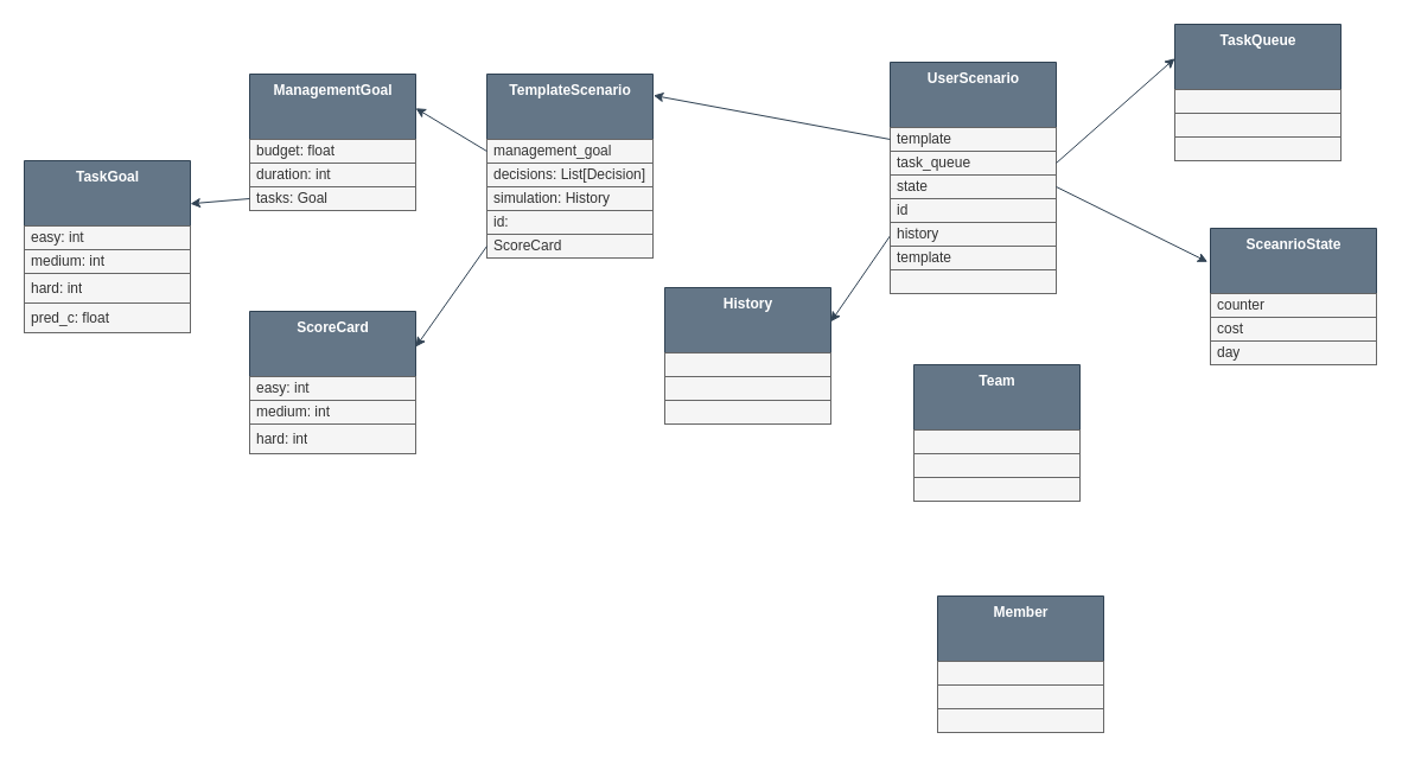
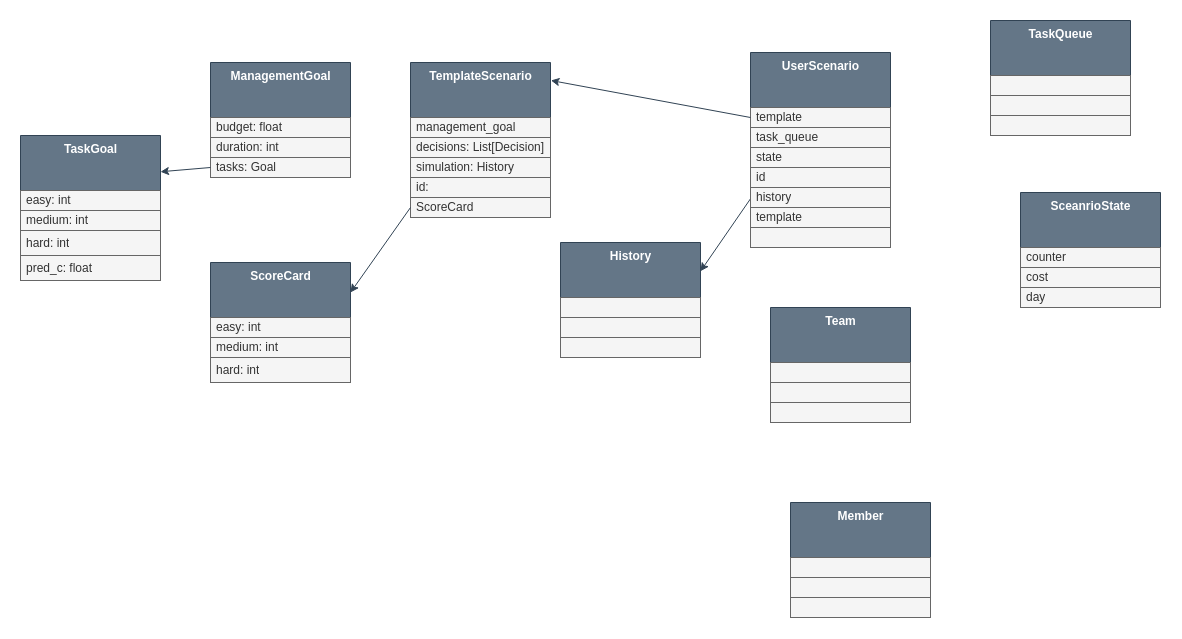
  <mxCell id="0" />
  <mxCell id="1" parent="0" />
  <mxCell id="2" value="&lt;b&gt;TemplateScenario&lt;/b&gt;" style="swimlane;fontStyle=0;align=center;verticalAlign=top;childLayout=stackLayout;horizontal=1;startSize=55;horizontalStack=0;resizeParent=1;resizeParentMax=0;resizeLast=0;collapsible=0;marginBottom=0;html=1;fillColor=#647687;strokeColor=#314354;fontColor=#ffffff;" parent="1" vertex="1"><mxGeometry x="410" y="62" width="140" height="155" as="geometry" /></mxCell>
  <mxCell id="3" value="management_goal" style="text;html=1;strokeColor=#666666;fillColor=#f5f5f5;align=left;verticalAlign=middle;spacingLeft=4;spacingRight=4;overflow=hidden;rotatable=0;points=[[0,0.5],[1,0.5]];portConstraint=eastwest;fontColor=#333333;" parent="2" vertex="1"><mxGeometry y="55" width="140" height="20" as="geometry" /></mxCell>
  <mxCell id="4" value="decisions: List[Decision]" style="text;html=1;strokeColor=#666666;fillColor=#f5f5f5;align=left;verticalAlign=middle;spacingLeft=4;spacingRight=4;overflow=hidden;rotatable=0;points=[[0,0.5],[1,0.5]];portConstraint=eastwest;fontColor=#333333;" parent="2" vertex="1"><mxGeometry y="75" width="140" height="20" as="geometry" /></mxCell>
  <mxCell id="5" value="simulation: History" style="text;html=1;strokeColor=#666666;fillColor=#f5f5f5;align=left;verticalAlign=middle;spacingLeft=4;spacingRight=4;overflow=hidden;rotatable=0;points=[[0,0.5],[1,0.5]];portConstraint=eastwest;fontColor=#333333;" parent="2" vertex="1"><mxGeometry y="95" width="140" height="20" as="geometry" /></mxCell>
  <mxCell id="6" value="id:&amp;nbsp;" style="text;html=1;strokeColor=#666666;fillColor=#f5f5f5;align=left;verticalAlign=middle;spacingLeft=4;spacingRight=4;overflow=hidden;rotatable=0;points=[[0,0.5],[1,0.5]];portConstraint=eastwest;fontColor=#333333;" parent="2" vertex="1"><mxGeometry y="115" width="140" height="20" as="geometry" /></mxCell>
  <mxCell id="7" value="ScoreCard" style="text;html=1;strokeColor=#666666;fillColor=#f5f5f5;align=left;verticalAlign=middle;spacingLeft=4;spacingRight=4;overflow=hidden;rotatable=0;points=[[0,0.5],[1,0.5]];portConstraint=eastwest;fontColor=#333333;" parent="2" vertex="1"><mxGeometry y="135" width="140" height="20" as="geometry" /></mxCell>
  <mxCell id="8" style="edgeStyle=none;html=1;exitX=0;exitY=0.75;exitDx=0;exitDy=0;entryX=1;entryY=0.25;entryDx=0;entryDy=0;fontColor=#000000;fillColor=#647687;strokeColor=#314354;" parent="1" source="9" target="44" edge="1"><mxGeometry relative="1" as="geometry" /></mxCell>
  <mxCell id="9" value="&lt;b&gt;UserScenario&lt;/b&gt;" style="swimlane;fontStyle=0;align=center;verticalAlign=top;childLayout=stackLayout;horizontal=1;startSize=55;horizontalStack=0;resizeParent=1;resizeParentMax=0;resizeLast=0;collapsible=0;marginBottom=0;html=1;fillColor=#647687;strokeColor=#314354;fontColor=#ffffff;" parent="1" vertex="1"><mxGeometry x="750" y="52" width="140" height="195" as="geometry" /></mxCell>
  <mxCell id="10" value="template" style="text;html=1;strokeColor=#666666;fillColor=#f5f5f5;align=left;verticalAlign=middle;spacingLeft=4;spacingRight=4;overflow=hidden;rotatable=0;points=[[0,0.5],[1,0.5]];portConstraint=eastwest;fontColor=#333333;" parent="9" vertex="1"><mxGeometry y="55" width="140" height="20" as="geometry" /></mxCell>
  <mxCell id="11" value="task_queue" style="text;html=1;strokeColor=#666666;fillColor=#f5f5f5;align=left;verticalAlign=middle;spacingLeft=4;spacingRight=4;overflow=hidden;rotatable=0;points=[[0,0.5],[1,0.5]];portConstraint=eastwest;fontColor=#333333;" parent="9" vertex="1"><mxGeometry y="75" width="140" height="20" as="geometry" /></mxCell>
  <mxCell id="12" value="state" style="text;html=1;strokeColor=#666666;fillColor=#f5f5f5;align=left;verticalAlign=middle;spacingLeft=4;spacingRight=4;overflow=hidden;rotatable=0;points=[[0,0.5],[1,0.5]];portConstraint=eastwest;fontColor=#333333;" parent="9" vertex="1"><mxGeometry y="95" width="140" height="20" as="geometry" /></mxCell>
  <mxCell id="13" value="id" style="text;html=1;strokeColor=#666666;fillColor=#f5f5f5;align=left;verticalAlign=middle;spacingLeft=4;spacingRight=4;overflow=hidden;rotatable=0;points=[[0,0.5],[1,0.5]];portConstraint=eastwest;fontColor=#333333;" parent="9" vertex="1"><mxGeometry y="115" width="140" height="20" as="geometry" /></mxCell>
  <mxCell id="14" value="history" style="text;html=1;strokeColor=#666666;fillColor=#f5f5f5;align=left;verticalAlign=middle;spacingLeft=4;spacingRight=4;overflow=hidden;rotatable=0;points=[[0,0.5],[1,0.5]];portConstraint=eastwest;fontColor=#333333;" parent="9" vertex="1"><mxGeometry y="135" width="140" height="20" as="geometry" /></mxCell>
  <mxCell id="15" value="template" style="text;html=1;strokeColor=#666666;fillColor=#f5f5f5;align=left;verticalAlign=middle;spacingLeft=4;spacingRight=4;overflow=hidden;rotatable=0;points=[[0,0.5],[1,0.5]];portConstraint=eastwest;fontColor=#333333;" parent="9" vertex="1"><mxGeometry y="155" width="140" height="20" as="geometry" /></mxCell>
  <mxCell id="16" value="" style="text;html=1;strokeColor=#666666;fillColor=#f5f5f5;align=left;verticalAlign=middle;spacingLeft=4;spacingRight=4;overflow=hidden;rotatable=0;points=[[0,0.5],[1,0.5]];portConstraint=eastwest;fontColor=#333333;" parent="9" vertex="1"><mxGeometry y="175" width="140" height="20" as="geometry" /></mxCell>
  <mxCell id="17" style="edgeStyle=none;html=1;exitX=0;exitY=0.5;exitDx=0;exitDy=0;entryX=1.003;entryY=0.116;entryDx=0;entryDy=0;fontColor=#000000;fillColor=#647687;strokeColor=#314354;entryPerimeter=0;" parent="1" source="10" target="2" edge="1"><mxGeometry relative="1" as="geometry" /></mxCell>
  <mxCell id="18" value="&lt;b&gt;ManagementGoal&lt;/b&gt;" style="swimlane;fontStyle=0;align=center;verticalAlign=top;childLayout=stackLayout;horizontal=1;startSize=55;horizontalStack=0;resizeParent=1;resizeParentMax=0;resizeLast=0;collapsible=0;marginBottom=0;html=1;fillColor=#647687;strokeColor=#314354;fontColor=#ffffff;" parent="1" vertex="1"><mxGeometry x="210" y="62" width="140" height="115" as="geometry" /></mxCell>
  <mxCell id="19" value="budget: float" style="text;html=1;strokeColor=#666666;fillColor=#f5f5f5;align=left;verticalAlign=middle;spacingLeft=4;spacingRight=4;overflow=hidden;rotatable=0;points=[[0,0.5],[1,0.5]];portConstraint=eastwest;fontColor=#333333;" parent="18" vertex="1"><mxGeometry y="55" width="140" height="20" as="geometry" /></mxCell>
  <mxCell id="20" value="duration: int" style="text;html=1;strokeColor=#666666;fillColor=#f5f5f5;align=left;verticalAlign=middle;spacingLeft=4;spacingRight=4;overflow=hidden;rotatable=0;points=[[0,0.5],[1,0.5]];portConstraint=eastwest;fontColor=#333333;" parent="18" vertex="1"><mxGeometry y="75" width="140" height="20" as="geometry" /></mxCell>
  <mxCell id="21" value="tasks: Goal" style="text;html=1;strokeColor=#666666;fillColor=#f5f5f5;align=left;verticalAlign=middle;spacingLeft=4;spacingRight=4;overflow=hidden;rotatable=0;points=[[0,0.5],[1,0.5]];portConstraint=eastwest;fontColor=#333333;" parent="18" vertex="1"><mxGeometry y="95" width="140" height="20" as="geometry" /></mxCell>
  <mxCell id="22" value="&lt;b&gt;TaskGoal&lt;/b&gt;" style="swimlane;fontStyle=0;align=center;verticalAlign=top;childLayout=stackLayout;horizontal=1;startSize=55;horizontalStack=0;resizeParent=1;resizeParentMax=0;resizeLast=0;collapsible=0;marginBottom=0;html=1;fillColor=#647687;strokeColor=#314354;fontColor=#ffffff;" parent="1" vertex="1"><mxGeometry x="20" y="135" width="140" height="145" as="geometry" /></mxCell>
  <mxCell id="23" value="easy: int" style="text;html=1;strokeColor=#666666;fillColor=#f5f5f5;align=left;verticalAlign=middle;spacingLeft=4;spacingRight=4;overflow=hidden;rotatable=0;points=[[0,0.5],[1,0.5]];portConstraint=eastwest;fontColor=#333333;" parent="22" vertex="1"><mxGeometry y="55" width="140" height="20" as="geometry" /></mxCell>
  <mxCell id="24" value="medium: int" style="text;html=1;strokeColor=#666666;fillColor=#f5f5f5;align=left;verticalAlign=middle;spacingLeft=4;spacingRight=4;overflow=hidden;rotatable=0;points=[[0,0.5],[1,0.5]];portConstraint=eastwest;fontColor=#333333;" parent="22" vertex="1"><mxGeometry y="75" width="140" height="20" as="geometry" /></mxCell>
  <mxCell id="25" value="hard: int" style="text;html=1;strokeColor=#666666;fillColor=#f5f5f5;align=left;verticalAlign=middle;spacingLeft=4;spacingRight=4;overflow=hidden;rotatable=0;points=[[0,0.5],[1,0.5]];portConstraint=eastwest;fontColor=#333333;" parent="22" vertex="1"><mxGeometry y="95" width="140" height="25" as="geometry" /></mxCell>
  <mxCell id="26" value="pred_c: float" style="text;html=1;strokeColor=#666666;fillColor=#f5f5f5;align=left;verticalAlign=middle;spacingLeft=4;spacingRight=4;overflow=hidden;rotatable=0;points=[[0,0.5],[1,0.5]];portConstraint=eastwest;fontColor=#333333;" parent="22" vertex="1"><mxGeometry y="120" width="140" height="25" as="geometry" /></mxCell>
  <mxCell id="27" style="edgeStyle=none;html=1;exitX=0;exitY=0.5;exitDx=0;exitDy=0;entryX=1;entryY=0.25;entryDx=0;entryDy=0;fontColor=#000000;fillColor=#647687;strokeColor=#314354;" parent="1" source="21" target="22" edge="1"><mxGeometry relative="1" as="geometry" /></mxCell>
- <mxCell id="28" style="edgeStyle=none;html=1;entryX=1;entryY=0.25;entryDx=0;entryDy=0;fontColor=#000000;exitX=0;exitY=0.5;exitDx=0;exitDy=0;fillColor=#647687;strokeColor=#314354;" parent="1" source="3" target="18" edge="1"><mxGeometry relative="1" as="geometry" /></mxCell>
  <mxCell id="29" value="&lt;b&gt;ScoreCard&lt;/b&gt;" style="swimlane;fontStyle=0;align=center;verticalAlign=top;childLayout=stackLayout;horizontal=1;startSize=55;horizontalStack=0;resizeParent=1;resizeParentMax=0;resizeLast=0;collapsible=0;marginBottom=0;html=1;fillColor=#647687;strokeColor=#314354;fontColor=#ffffff;" parent="1" vertex="1"><mxGeometry x="210" y="262" width="140" height="120" as="geometry" /></mxCell>
  <mxCell id="30" value="easy: int" style="text;html=1;strokeColor=#666666;fillColor=#f5f5f5;align=left;verticalAlign=middle;spacingLeft=4;spacingRight=4;overflow=hidden;rotatable=0;points=[[0,0.5],[1,0.5]];portConstraint=eastwest;fontColor=#333333;" parent="29" vertex="1"><mxGeometry y="55" width="140" height="20" as="geometry" /></mxCell>
  <mxCell id="31" value="medium: int" style="text;html=1;strokeColor=#666666;fillColor=#f5f5f5;align=left;verticalAlign=middle;spacingLeft=4;spacingRight=4;overflow=hidden;rotatable=0;points=[[0,0.5],[1,0.5]];portConstraint=eastwest;fontColor=#333333;" parent="29" vertex="1"><mxGeometry y="75" width="140" height="20" as="geometry" /></mxCell>
  <mxCell id="32" value="hard: int" style="text;html=1;strokeColor=#666666;fillColor=#f5f5f5;align=left;verticalAlign=middle;spacingLeft=4;spacingRight=4;overflow=hidden;rotatable=0;points=[[0,0.5],[1,0.5]];portConstraint=eastwest;fontColor=#333333;" parent="29" vertex="1"><mxGeometry y="95" width="140" height="25" as="geometry" /></mxCell>
  <mxCell id="33" style="edgeStyle=none;html=1;entryX=1;entryY=0.25;entryDx=0;entryDy=0;fontColor=#000000;exitX=0;exitY=0.5;exitDx=0;exitDy=0;fillColor=#647687;strokeColor=#314354;" parent="1" source="7" target="29" edge="1"><mxGeometry relative="1" as="geometry" /></mxCell>
  <mxCell id="34" value="&lt;b&gt;TaskQueue&lt;/b&gt;" style="swimlane;fontStyle=0;align=center;verticalAlign=top;childLayout=stackLayout;horizontal=1;startSize=55;horizontalStack=0;resizeParent=1;resizeParentMax=0;resizeLast=0;collapsible=0;marginBottom=0;html=1;fillColor=#647687;strokeColor=#314354;fontColor=#ffffff;" parent="1" vertex="1"><mxGeometry x="990" y="20" width="140" height="115" as="geometry" /></mxCell>
  <mxCell id="35" value="" style="text;html=1;strokeColor=#666666;fillColor=#f5f5f5;align=left;verticalAlign=middle;spacingLeft=4;spacingRight=4;overflow=hidden;rotatable=0;points=[[0,0.5],[1,0.5]];portConstraint=eastwest;fontColor=#333333;" parent="34" vertex="1"><mxGeometry y="55" width="140" height="20" as="geometry" /></mxCell>
  <mxCell id="36" value="" style="text;html=1;strokeColor=#666666;fillColor=#f5f5f5;align=left;verticalAlign=middle;spacingLeft=4;spacingRight=4;overflow=hidden;rotatable=0;points=[[0,0.5],[1,0.5]];portConstraint=eastwest;fontColor=#333333;" parent="34" vertex="1"><mxGeometry y="75" width="140" height="20" as="geometry" /></mxCell>
  <mxCell id="37" value="" style="text;html=1;strokeColor=#666666;fillColor=#f5f5f5;align=left;verticalAlign=middle;spacingLeft=4;spacingRight=4;overflow=hidden;rotatable=0;points=[[0,0.5],[1,0.5]];portConstraint=eastwest;fontColor=#333333;" parent="34" vertex="1"><mxGeometry y="95" width="140" height="20" as="geometry" /></mxCell>
- <mxCell id="38" style="edgeStyle=none;html=1;entryX=0;entryY=0.25;entryDx=0;entryDy=0;fontColor=#000000;exitX=1;exitY=0.5;exitDx=0;exitDy=0;fillColor=#647687;strokeColor=#314354;" parent="1" source="11" target="34" edge="1"><mxGeometry relative="1" as="geometry" /></mxCell>
  <mxCell id="39" value="&lt;b&gt;SceanrioState&lt;/b&gt;" style="swimlane;fontStyle=0;align=center;verticalAlign=top;childLayout=stackLayout;horizontal=1;startSize=55;horizontalStack=0;resizeParent=1;resizeParentMax=0;resizeLast=0;collapsible=0;marginBottom=0;html=1;fillColor=#647687;strokeColor=#314354;fontColor=#ffffff;" parent="1" vertex="1"><mxGeometry x="1020" y="192" width="140" height="115" as="geometry" /></mxCell>
  <mxCell id="40" value="counter" style="text;html=1;strokeColor=#666666;fillColor=#f5f5f5;align=left;verticalAlign=middle;spacingLeft=4;spacingRight=4;overflow=hidden;rotatable=0;points=[[0,0.5],[1,0.5]];portConstraint=eastwest;fontColor=#333333;" parent="39" vertex="1"><mxGeometry y="55" width="140" height="20" as="geometry" /></mxCell>
  <mxCell id="41" value="cost" style="text;html=1;strokeColor=#666666;fillColor=#f5f5f5;align=left;verticalAlign=middle;spacingLeft=4;spacingRight=4;overflow=hidden;rotatable=0;points=[[0,0.5],[1,0.5]];portConstraint=eastwest;fontColor=#333333;" parent="39" vertex="1"><mxGeometry y="75" width="140" height="20" as="geometry" /></mxCell>
  <mxCell id="42" value="day" style="text;html=1;strokeColor=#666666;fillColor=#f5f5f5;align=left;verticalAlign=middle;spacingLeft=4;spacingRight=4;overflow=hidden;rotatable=0;points=[[0,0.5],[1,0.5]];portConstraint=eastwest;fontColor=#333333;" parent="39" vertex="1"><mxGeometry y="95" width="140" height="20" as="geometry" /></mxCell>
- <mxCell id="43" style="edgeStyle=none;html=1;exitX=1;exitY=0.5;exitDx=0;exitDy=0;entryX=-0.017;entryY=0.246;entryDx=0;entryDy=0;entryPerimeter=0;fontColor=#000000;fillColor=#647687;strokeColor=#314354;" parent="1" source="12" target="39" edge="1"><mxGeometry relative="1" as="geometry" /></mxCell>
  <mxCell id="44" value="&lt;b&gt;History&lt;/b&gt;" style="swimlane;fontStyle=0;align=center;verticalAlign=top;childLayout=stackLayout;horizontal=1;startSize=55;horizontalStack=0;resizeParent=1;resizeParentMax=0;resizeLast=0;collapsible=0;marginBottom=0;html=1;fillColor=#647687;strokeColor=#314354;fontColor=#ffffff;" parent="1" vertex="1"><mxGeometry x="560" y="242" width="140" height="115" as="geometry" /></mxCell>
  <mxCell id="45" value="" style="text;html=1;strokeColor=#666666;fillColor=#f5f5f5;align=left;verticalAlign=middle;spacingLeft=4;spacingRight=4;overflow=hidden;rotatable=0;points=[[0,0.5],[1,0.5]];portConstraint=eastwest;fontColor=#333333;" parent="44" vertex="1"><mxGeometry y="55" width="140" height="20" as="geometry" /></mxCell>
  <mxCell id="46" value="" style="text;html=1;strokeColor=#666666;fillColor=#f5f5f5;align=left;verticalAlign=middle;spacingLeft=4;spacingRight=4;overflow=hidden;rotatable=0;points=[[0,0.5],[1,0.5]];portConstraint=eastwest;fontColor=#333333;" parent="44" vertex="1"><mxGeometry y="75" width="140" height="20" as="geometry" /></mxCell>
  <mxCell id="47" value="" style="text;html=1;strokeColor=#666666;fillColor=#f5f5f5;align=left;verticalAlign=middle;spacingLeft=4;spacingRight=4;overflow=hidden;rotatable=0;points=[[0,0.5],[1,0.5]];portConstraint=eastwest;fontColor=#333333;" parent="44" vertex="1"><mxGeometry y="95" width="140" height="20" as="geometry" /></mxCell>
  <mxCell id="48" value="&lt;b&gt;Team&lt;/b&gt;" style="swimlane;fontStyle=0;align=center;verticalAlign=top;childLayout=stackLayout;horizontal=1;startSize=55;horizontalStack=0;resizeParent=1;resizeParentMax=0;resizeLast=0;collapsible=0;marginBottom=0;html=1;fillColor=#647687;strokeColor=#314354;fontColor=#ffffff;" vertex="1" parent="1"><mxGeometry x="770" y="307" width="140" height="115" as="geometry" /></mxCell>
  <mxCell id="49" value="" style="text;html=1;strokeColor=#666666;fillColor=#f5f5f5;align=left;verticalAlign=middle;spacingLeft=4;spacingRight=4;overflow=hidden;rotatable=0;points=[[0,0.5],[1,0.5]];portConstraint=eastwest;fontColor=#333333;" vertex="1" parent="48"><mxGeometry y="55" width="140" height="20" as="geometry" /></mxCell>
  <mxCell id="50" value="" style="text;html=1;strokeColor=#666666;fillColor=#f5f5f5;align=left;verticalAlign=middle;spacingLeft=4;spacingRight=4;overflow=hidden;rotatable=0;points=[[0,0.5],[1,0.5]];portConstraint=eastwest;fontColor=#333333;" vertex="1" parent="48"><mxGeometry y="75" width="140" height="20" as="geometry" /></mxCell>
  <mxCell id="51" value="" style="text;html=1;strokeColor=#666666;fillColor=#f5f5f5;align=left;verticalAlign=middle;spacingLeft=4;spacingRight=4;overflow=hidden;rotatable=0;points=[[0,0.5],[1,0.5]];portConstraint=eastwest;fontColor=#333333;" vertex="1" parent="48"><mxGeometry y="95" width="140" height="20" as="geometry" /></mxCell>
  <mxCell id="52" value="&lt;b&gt;Member&lt;br&gt;&lt;br&gt;&lt;/b&gt;" style="swimlane;fontStyle=0;align=center;verticalAlign=top;childLayout=stackLayout;horizontal=1;startSize=55;horizontalStack=0;resizeParent=1;resizeParentMax=0;resizeLast=0;collapsible=0;marginBottom=0;html=1;fillColor=#647687;strokeColor=#314354;fontColor=#ffffff;" vertex="1" parent="1"><mxGeometry x="790" y="502" width="140" height="115" as="geometry" /></mxCell>
  <mxCell id="53" value="" style="text;html=1;strokeColor=#666666;fillColor=#f5f5f5;align=left;verticalAlign=middle;spacingLeft=4;spacingRight=4;overflow=hidden;rotatable=0;points=[[0,0.5],[1,0.5]];portConstraint=eastwest;fontColor=#333333;" vertex="1" parent="52"><mxGeometry y="55" width="140" height="20" as="geometry" /></mxCell>
  <mxCell id="54" value="" style="text;html=1;strokeColor=#666666;fillColor=#f5f5f5;align=left;verticalAlign=middle;spacingLeft=4;spacingRight=4;overflow=hidden;rotatable=0;points=[[0,0.5],[1,0.5]];portConstraint=eastwest;fontColor=#333333;" vertex="1" parent="52"><mxGeometry y="75" width="140" height="20" as="geometry" /></mxCell>
  <mxCell id="55" value="" style="text;html=1;strokeColor=#666666;fillColor=#f5f5f5;align=left;verticalAlign=middle;spacingLeft=4;spacingRight=4;overflow=hidden;rotatable=0;points=[[0,0.5],[1,0.5]];portConstraint=eastwest;fontColor=#333333;" vertex="1" parent="52"><mxGeometry y="95" width="140" height="20" as="geometry" /></mxCell>
